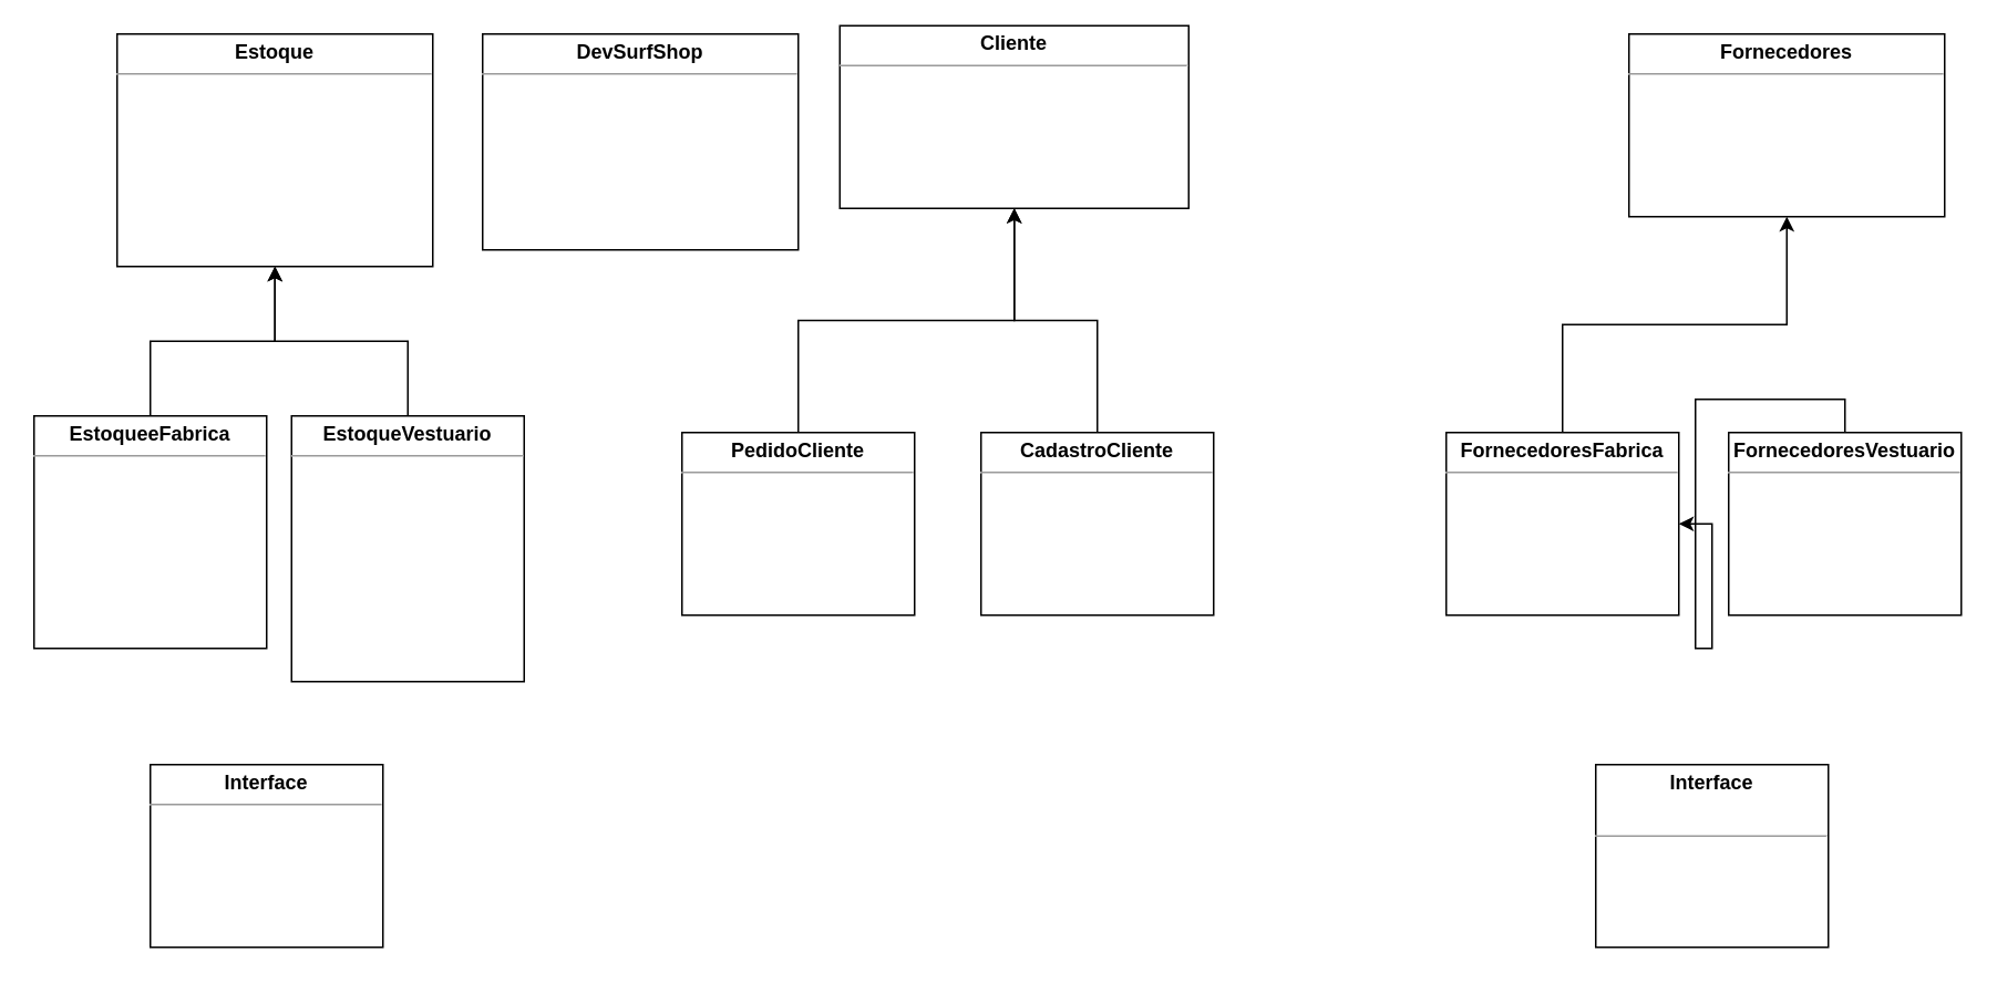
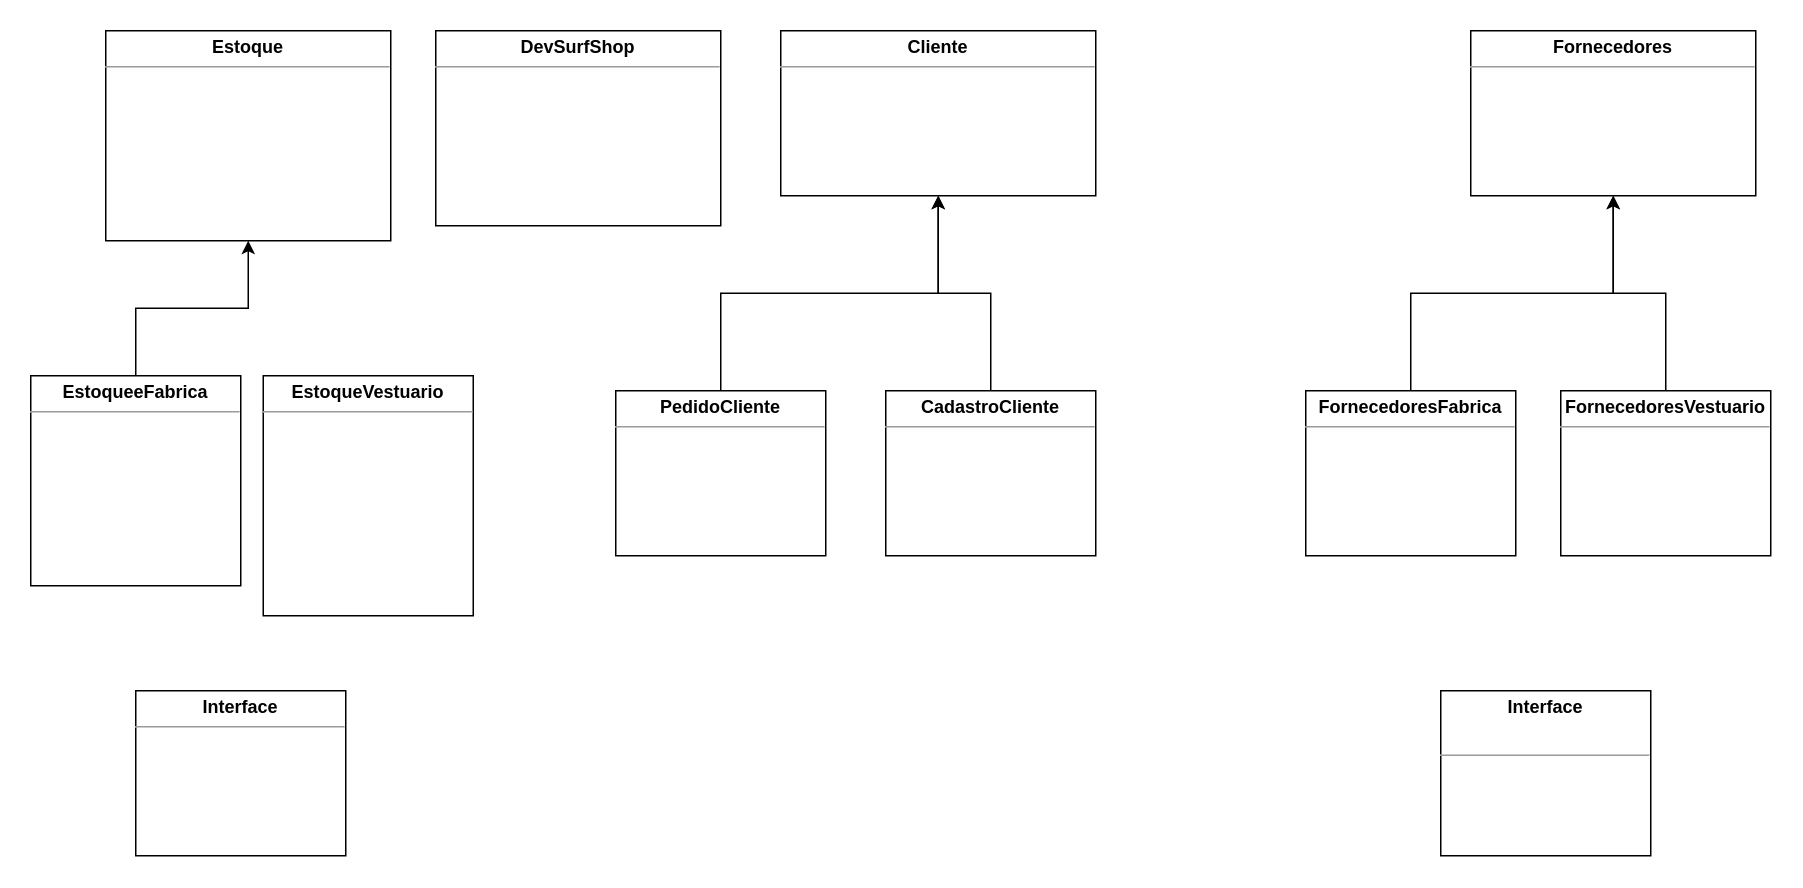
  <mxCell id="0" />
  <mxCell id="1" parent="0" />
  <mxCell id="2" value="&lt;p style=&quot;margin: 0px ; margin-top: 4px ; text-align: center&quot;&gt;&lt;b&gt;DevSurfShop&lt;/b&gt;&lt;/p&gt;&lt;hr size=&quot;1&quot;&gt;&lt;p style=&quot;margin: 0px ; margin-left: 4px&quot;&gt;&lt;br&gt;&lt;/p&gt;" style="verticalAlign=top;align=left;overflow=fill;fontSize=12;fontFamily=Helvetica;html=1;" parent="1" vertex="1"><mxGeometry x="290" y="20" width="190" height="130" as="geometry" /></mxCell>
  <mxCell id="3" value="&lt;p style=&quot;margin: 0px ; margin-top: 4px ; text-align: center&quot;&gt;&lt;b&gt;Estoque&lt;/b&gt;&lt;/p&gt;&lt;hr size=&quot;1&quot;&gt;&lt;p style=&quot;margin: 0px ; margin-left: 4px&quot;&gt;&lt;br&gt;&lt;/p&gt;" style="verticalAlign=top;align=left;overflow=fill;fontSize=12;fontFamily=Helvetica;html=1;" parent="1" vertex="1"><mxGeometry x="70" y="20" width="190" height="140" as="geometry" /></mxCell>
- <mxCell id="4" value="&lt;p style=&quot;margin: 0px ; margin-top: 4px ; text-align: center&quot;&gt;&lt;b&gt;Cliente&lt;/b&gt;&lt;/p&gt;&lt;hr size=&quot;1&quot;&gt;&lt;p style=&quot;margin: 0px ; margin-left: 4px&quot;&gt;&lt;br&gt;&lt;/p&gt;" style="verticalAlign=top;align=left;overflow=fill;fontSize=12;fontFamily=Helvetica;html=1;" parent="1" vertex="1"><mxGeometry x="505" y="15" width="210" height="110" as="geometry" /></mxCell>
+ <mxCell id="4" value="&lt;p style=&quot;margin: 0px ; margin-top: 4px ; text-align: center&quot;&gt;&lt;b&gt;Cliente&lt;/b&gt;&lt;/p&gt;&lt;hr size=&quot;1&quot;&gt;&lt;p style=&quot;margin: 0px ; margin-left: 4px&quot;&gt;&lt;br&gt;&lt;/p&gt;" style="verticalAlign=top;align=left;overflow=fill;fontSize=12;fontFamily=Helvetica;html=1;" parent="1" vertex="1"><mxGeometry x="520" y="20" width="210" height="110" as="geometry" /></mxCell>
  <mxCell id="5" value="&lt;p style=&quot;margin: 0px ; margin-top: 4px ; text-align: center&quot;&gt;&lt;b&gt;Fornecedores&lt;/b&gt;&lt;/p&gt;&lt;hr size=&quot;1&quot;&gt;&lt;p style=&quot;margin: 0px ; margin-left: 4px&quot;&gt;&lt;br&gt;&lt;/p&gt;" style="verticalAlign=top;align=left;overflow=fill;fontSize=12;fontFamily=Helvetica;html=1;" parent="1" vertex="1"><mxGeometry x="980" y="20" width="190" height="110" as="geometry" /></mxCell>
  <mxCell id="6" style="edgeStyle=orthogonalEdgeStyle;rounded=0;orthogonalLoop=1;jettySize=auto;html=1;exitX=0.5;exitY=0;exitDx=0;exitDy=0;entryX=0.5;entryY=1;entryDx=0;entryDy=0;" edge="1" parent="1" source="7" target="3"><mxGeometry relative="1" as="geometry" /></mxCell>
  <mxCell id="7" value="&lt;p style=&quot;margin: 0px ; margin-top: 4px ; text-align: center&quot;&gt;&lt;b&gt;EstoqueeFabrica&lt;/b&gt;&lt;/p&gt;&lt;hr size=&quot;1&quot;&gt;&lt;p style=&quot;margin: 0px ; margin-left: 4px&quot;&gt;&lt;br&gt;&lt;/p&gt;" style="verticalAlign=top;align=left;overflow=fill;fontSize=12;fontFamily=Helvetica;html=1;" vertex="1" parent="1"><mxGeometry x="20" y="250" width="140" height="140" as="geometry" /></mxCell>
- <mxCell id="8" style="edgeStyle=orthogonalEdgeStyle;rounded=0;orthogonalLoop=1;jettySize=auto;html=1;exitX=0.5;exitY=0;exitDx=0;exitDy=0;entryX=0.5;entryY=1;entryDx=0;entryDy=0;" edge="1" parent="1" source="9" target="3"><mxGeometry relative="1" as="geometry" /></mxCell>
  <mxCell id="9" value="&lt;p style=&quot;margin: 0px ; margin-top: 4px ; text-align: center&quot;&gt;&lt;b&gt;EstoqueVestuario&lt;/b&gt;&lt;/p&gt;&lt;hr size=&quot;1&quot;&gt;&lt;p style=&quot;margin: 0px ; margin-left: 4px&quot;&gt;&lt;br&gt;&lt;/p&gt;" style="verticalAlign=top;align=left;overflow=fill;fontSize=12;fontFamily=Helvetica;html=1;" vertex="1" parent="1"><mxGeometry x="175" y="250" width="140" height="160" as="geometry" /></mxCell>
  <mxCell id="10" style="edgeStyle=orthogonalEdgeStyle;rounded=0;orthogonalLoop=1;jettySize=auto;html=1;exitX=0.5;exitY=0;exitDx=0;exitDy=0;entryX=0.5;entryY=1;entryDx=0;entryDy=0;" edge="1" parent="1" source="11" target="4"><mxGeometry relative="1" as="geometry" /></mxCell>
  <mxCell id="11" value="&lt;p style=&quot;margin: 0px ; margin-top: 4px ; text-align: center&quot;&gt;&lt;b&gt;PedidoCliente&lt;/b&gt;&lt;/p&gt;&lt;hr size=&quot;1&quot;&gt;&lt;p style=&quot;margin: 0px ; margin-left: 4px&quot;&gt;&lt;br&gt;&lt;/p&gt;" style="verticalAlign=top;align=left;overflow=fill;fontSize=12;fontFamily=Helvetica;html=1;" vertex="1" parent="1"><mxGeometry x="410" y="260" width="140" height="110" as="geometry" /></mxCell>
  <mxCell id="12" style="edgeStyle=orthogonalEdgeStyle;rounded=0;orthogonalLoop=1;jettySize=auto;html=1;exitX=0.5;exitY=0;exitDx=0;exitDy=0;entryX=0.5;entryY=1;entryDx=0;entryDy=0;" edge="1" parent="1" source="13" target="4"><mxGeometry relative="1" as="geometry" /></mxCell>
  <mxCell id="13" value="&lt;p style=&quot;margin: 0px ; margin-top: 4px ; text-align: center&quot;&gt;&lt;b&gt;CadastroCliente&lt;/b&gt;&lt;/p&gt;&lt;hr size=&quot;1&quot;&gt;&lt;p style=&quot;margin: 0px ; margin-left: 4px&quot;&gt;&lt;br&gt;&lt;/p&gt;" style="verticalAlign=top;align=left;overflow=fill;fontSize=12;fontFamily=Helvetica;html=1;" vertex="1" parent="1"><mxGeometry x="590" y="260" width="140" height="110" as="geometry" /></mxCell>
  <mxCell id="14" style="edgeStyle=orthogonalEdgeStyle;rounded=0;orthogonalLoop=1;jettySize=auto;html=1;exitX=0.5;exitY=0;exitDx=0;exitDy=0;" edge="1" parent="1" source="15" target="5"><mxGeometry relative="1" as="geometry" /></mxCell>
  <mxCell id="15" value="&lt;p style=&quot;margin: 0px ; margin-top: 4px ; text-align: center&quot;&gt;&lt;b&gt;FornecedoresFabrica&lt;/b&gt;&lt;/p&gt;&lt;hr size=&quot;1&quot;&gt;&lt;p style=&quot;margin: 0px ; margin-left: 4px&quot;&gt;&lt;br&gt;&lt;/p&gt;" style="verticalAlign=top;align=left;overflow=fill;fontSize=12;fontFamily=Helvetica;html=1;" vertex="1" parent="1"><mxGeometry x="870" y="260" width="140" height="110" as="geometry" /></mxCell>
- <mxCell id="16" style="edgeStyle=orthogonalEdgeStyle;rounded=0;orthogonalLoop=1;jettySize=auto;html=1;exitX=0.5;exitY=0;exitDx=0;exitDy=0;" edge="1" parent="1" source="17" target="15"><mxGeometry relative="1" as="geometry" /></mxCell>
+ <mxCell id="16" style="edgeStyle=orthogonalEdgeStyle;rounded=0;orthogonalLoop=1;jettySize=auto;html=1;exitX=0.5;exitY=0;exitDx=0;exitDy=0;" edge="1" parent="1" source="17" target="5"><mxGeometry relative="1" as="geometry" /></mxCell>
  <mxCell id="17" value="&lt;p style=&quot;margin: 0px ; margin-top: 4px ; text-align: center&quot;&gt;&lt;b&gt;FornecedoresVestuario&lt;/b&gt;&lt;/p&gt;&lt;hr size=&quot;1&quot;&gt;&lt;p style=&quot;margin: 0px ; margin-left: 4px&quot;&gt;&lt;br&gt;&lt;/p&gt;" style="verticalAlign=top;align=left;overflow=fill;fontSize=12;fontFamily=Helvetica;html=1;" vertex="1" parent="1"><mxGeometry x="1040" y="260" width="140" height="110" as="geometry" /></mxCell>
  <mxCell id="18" value="&lt;p style=&quot;margin: 0px ; margin-top: 4px ; text-align: center&quot;&gt;&lt;b&gt;Interface&lt;/b&gt;&lt;/p&gt;&lt;hr size=&quot;1&quot;&gt;&lt;p style=&quot;margin: 0px ; margin-left: 4px&quot;&gt;&lt;br&gt;&lt;/p&gt;" style="verticalAlign=top;align=left;overflow=fill;fontSize=12;fontFamily=Helvetica;html=1;" vertex="1" parent="1"><mxGeometry x="90" y="460" width="140" height="110" as="geometry" /></mxCell>
  <mxCell id="19" value="&lt;p style=&quot;margin: 0px ; margin-top: 4px ; text-align: center&quot;&gt;&lt;b&gt;Interface&lt;/b&gt;&lt;/p&gt;&lt;p style=&quot;margin: 0px ; margin-top: 4px ; text-align: center&quot;&gt;&lt;b&gt;&lt;br&gt;&lt;/b&gt;&lt;/p&gt;&lt;hr size=&quot;1&quot;&gt;&lt;p style=&quot;margin: 0px ; margin-left: 4px&quot;&gt;&lt;br&gt;&lt;/p&gt;" style="verticalAlign=top;align=left;overflow=fill;fontSize=12;fontFamily=Helvetica;html=1;" vertex="1" parent="1"><mxGeometry x="960" y="460" width="140" height="110" as="geometry" /></mxCell>
